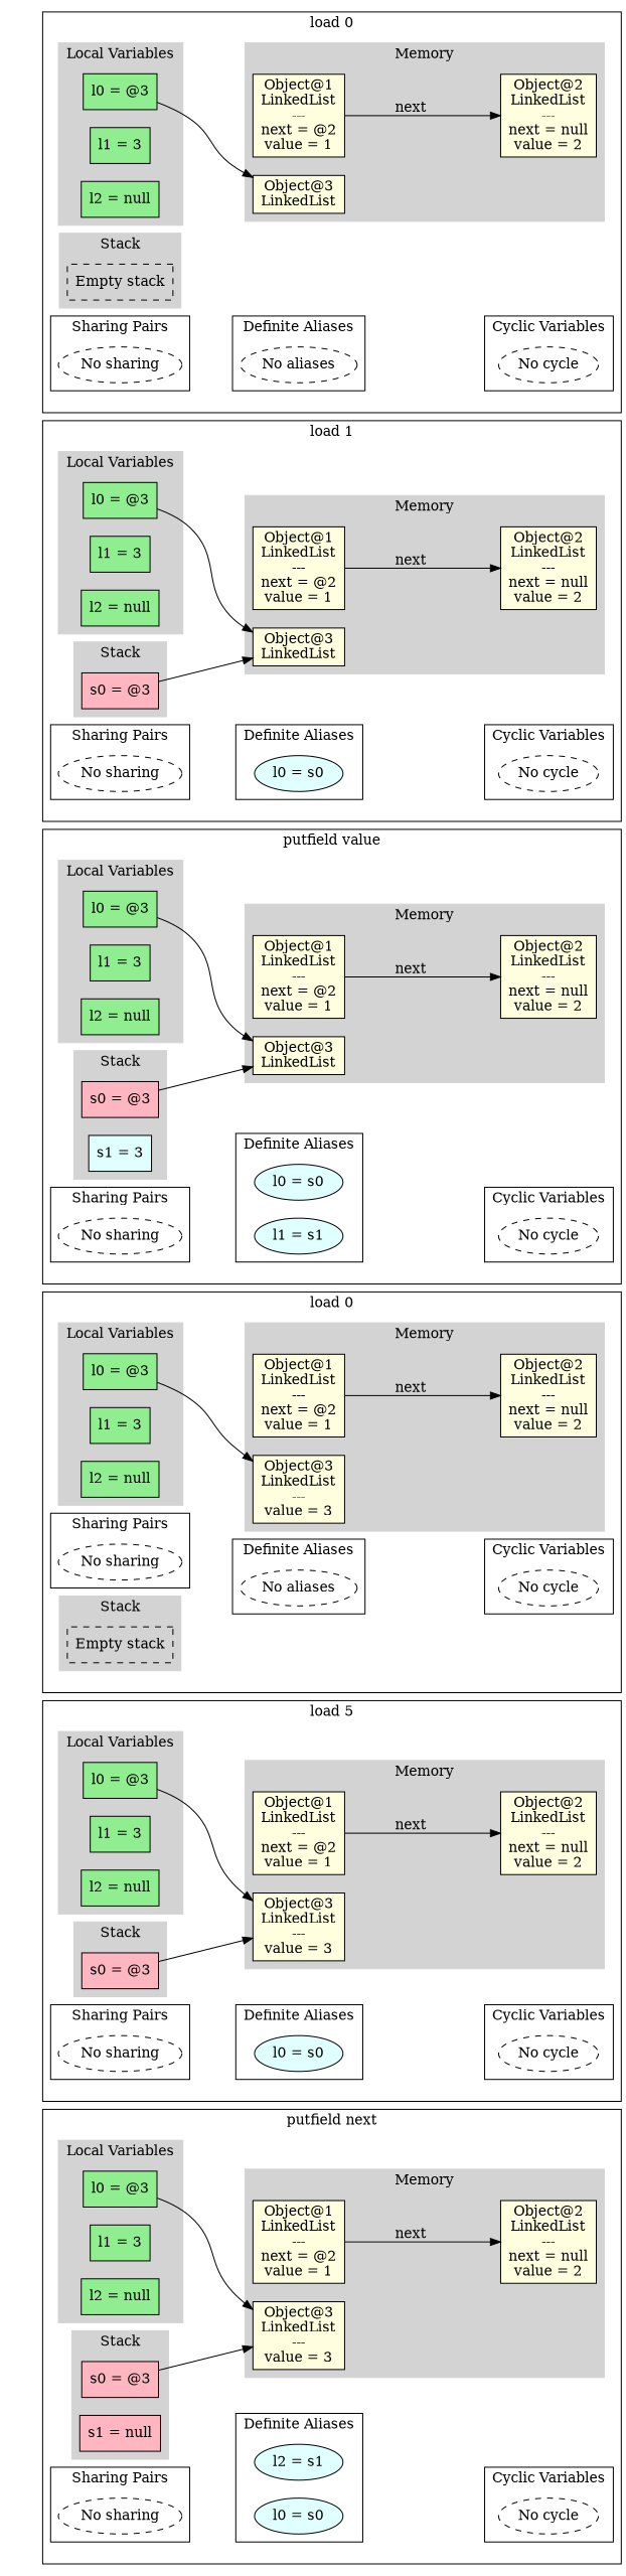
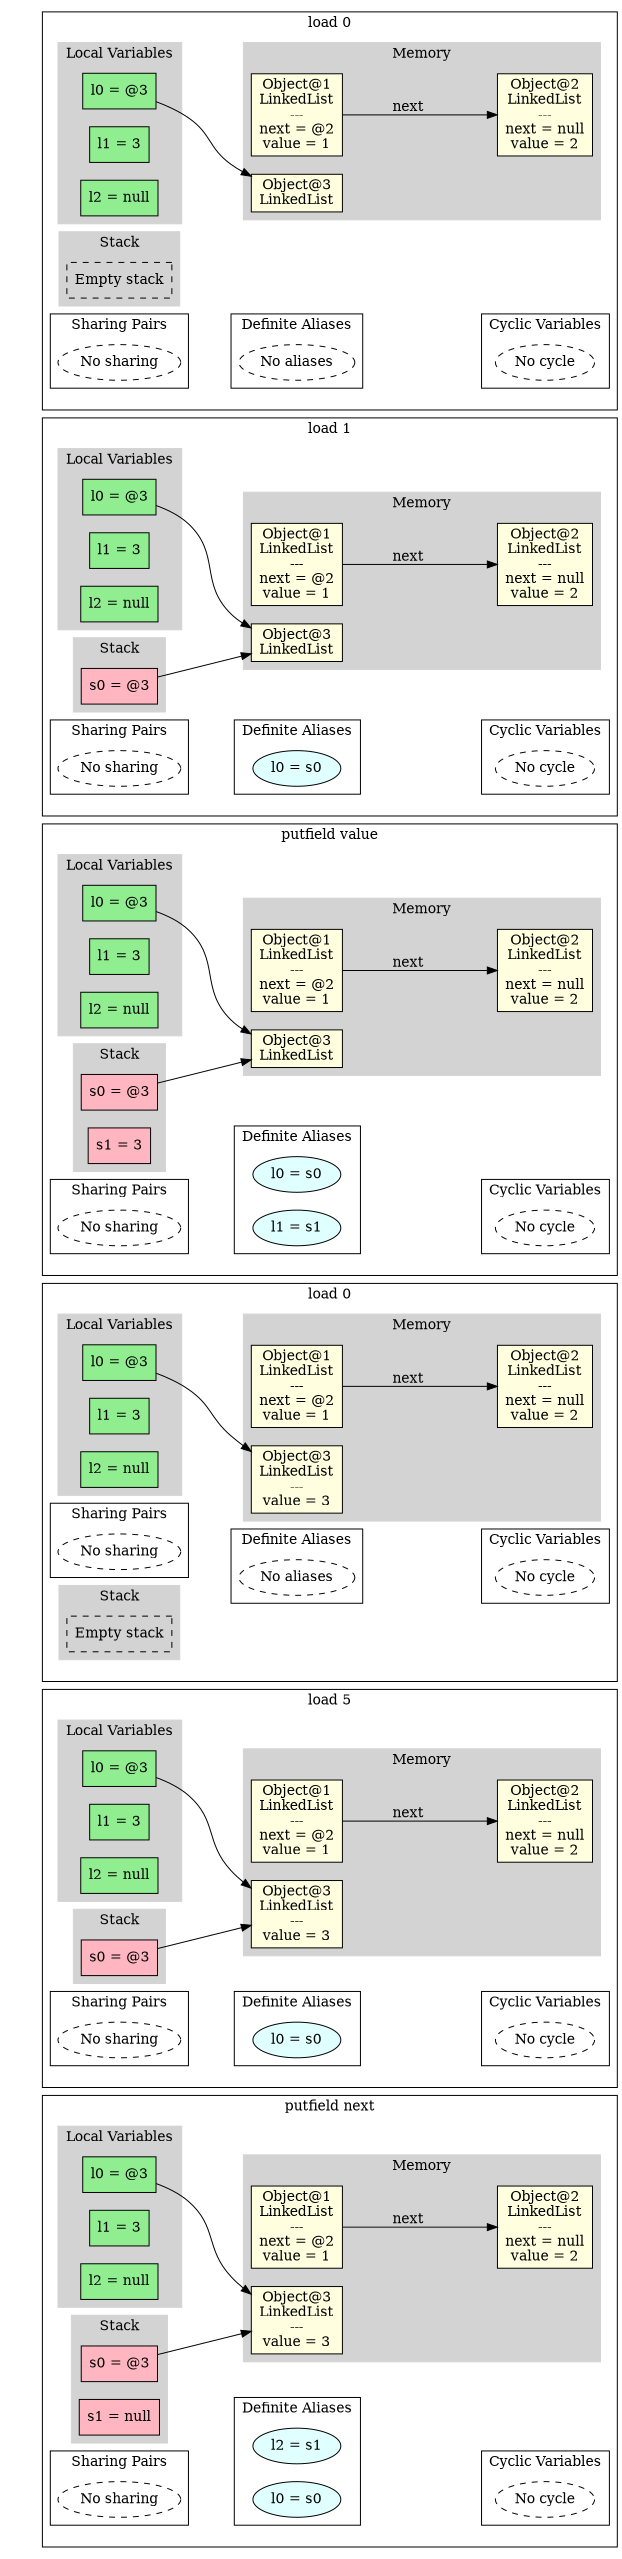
  digraph {
    anchor_start=anchor_57148203210990
    rankdir=LR
    node [fillcolor=lightgreen shape=box style=filled]
    edge [style=invis]
    anchor [fillcolor=lightblue height=0 shape=point style=invis width=0]
    n2 [label="l0 = @3"]
    n3 [label="l1 = 3"]
    n4 [label="l2 = null"]
    n5 [fillcolor=white label="Empty stack" style=dashed]
    n6 [fillcolor=lightyellow label="Object@1\nLinkedList\n---\nnext = @2\nvalue = 1\n"]
    n7 [fillcolor=lightyellow label="Object@2\nLinkedList\n---\nnext = null\nvalue = 2\n"]
    n8 [fillcolor=lightyellow label="Object@3\nLinkedList"]
    n9 [fillcolor=white label="No sharing" shape=ellipse style=dashed]
    n10 [fillcolor=white label="No aliases" shape=ellipse style=dashed]
    n11 [fillcolor=white label="No cycle" shape=ellipse style=dashed]
    anchor_57148189447248 [fillcolor=lightblue shape=point style=invis]
    n13 [label="l0 = @3"]
    n14 [label="l1 = 3"]
    n15 [label="l2 = null"]
    n16 [fillcolor=lightpink label="s0 = @3"]
    n17 [fillcolor=lightyellow label="Object@1\nLinkedList\n---\nnext = @2\nvalue = 1\n"]
    n18 [fillcolor=lightyellow label="Object@2\nLinkedList\n---\nnext = null\nvalue = 2\n"]
    n19 [fillcolor=lightyellow label="Object@3\nLinkedList"]
    n20 [fillcolor=white label="No sharing" shape=ellipse style=dashed]
    n21 [fillcolor=lightcyan label="l0 = s0" shape=ellipse]
    n22 [fillcolor=white label="No cycle" shape=ellipse style=dashed]
    anchor_57148190231579 [fillcolor=lightblue shape=point style=invis]
    n24 [label="l0 = @3"]
    n25 [label="l1 = 3"]
    n26 [label="l2 = null"]
    n27 [fillcolor=lightpink label="s0 = @3"]
-   n28 [fillcolor=lightcyan label="s1 = 3"]
+   n28 [fillcolor=lightpink label="s1 = 3"]
    n29 [fillcolor=lightyellow label="Object@1\nLinkedList\n---\nnext = @2\nvalue = 1\n"]
    n30 [fillcolor=lightyellow label="Object@2\nLinkedList\n---\nnext = null\nvalue = 2\n"]
    n31 [fillcolor=lightyellow label="Object@3\nLinkedList"]
    n32 [fillcolor=white label="No sharing" shape=ellipse style=dashed]
    n33 [fillcolor=lightcyan label="l0 = s0" shape=ellipse]
    n34 [fillcolor=lightcyan label="l1 = s1" shape=ellipse]
    n35 [fillcolor=white label="No cycle" shape=ellipse style=dashed]
    anchor_57148194045750 [fillcolor=lightblue shape=point style=invis]
    n37 [fillcolor=white label="No cycle" shape=ellipse style=dashed]
    n38 [label="l0 = @3"]
    n39 [label="l1 = 3"]
    n40 [label="l2 = null"]
    n41 [fillcolor=white label="No sharing" shape=ellipse style=dashed]
    n42 [fillcolor=white label="Empty stack" style=dashed]
    n43 [fillcolor=lightyellow label="Object@1\nLinkedList\n---\nnext = @2\nvalue = 1\n"]
    n44 [fillcolor=lightyellow label="Object@2\nLinkedList\n---\nnext = null\nvalue = 2\n"]
    n45 [fillcolor=lightyellow label="Object@3\nLinkedList\n---\nvalue = 3\n"]
    n46 [fillcolor=white label="No aliases" shape=ellipse style=dashed]
    anchor_57148197113576 [fillcolor=lightblue shape=point style=invis]
    n48 [label="l0 = @3"]
    n49 [label="l1 = 3"]
    n50 [label="l2 = null"]
    n51 [fillcolor=lightpink label="s0 = @3"]
    n52 [fillcolor=lightyellow label="Object@1\nLinkedList\n---\nnext = @2\nvalue = 1\n"]
    n53 [fillcolor=lightyellow label="Object@2\nLinkedList\n---\nnext = null\nvalue = 2\n"]
    n54 [fillcolor=lightyellow label="Object@3\nLinkedList\n---\nvalue = 3\n"]
    n55 [fillcolor=white label="No sharing" shape=ellipse style=dashed]
    n56 [fillcolor=lightcyan label="l0 = s0" shape=ellipse]
    n57 [fillcolor=white label="No cycle" shape=ellipse style=dashed]
    anchor_57148199045035 [fillcolor=lightblue shape=point style=invis]
    n59 [label="l0 = @3"]
    n60 [label="l1 = 3"]
    n61 [label="l2 = null"]
    n62 [fillcolor=lightpink label="s0 = @3"]
    n63 [fillcolor=lightpink label="s1 = null"]
    n64 [fillcolor=lightyellow label="Object@1\nLinkedList\n---\nnext = @2\nvalue = 1\n"]
    n65 [fillcolor=lightyellow label="Object@2\nLinkedList\n---\nnext = null\nvalue = 2\n"]
    n66 [fillcolor=lightyellow label="Object@3\nLinkedList\n---\nvalue = 3\n"]
    n67 [fillcolor=white label="No sharing" shape=ellipse style=dashed]
    n68 [fillcolor=lightcyan label="l2 = s1" shape=ellipse]
    n69 [fillcolor=lightcyan label="l0 = s0" shape=ellipse]
    n70 [fillcolor=white label="No cycle" shape=ellipse style=dashed]
    anchor_57148203210990 [fillcolor=lightblue shape=point style=invis]
    anchor_start [fillcolor=lightblue shape=point style=invis]
    subgraph cluster_1 {
      style=invis
      anchor
    }
    subgraph cluster_2 {
      label="load 0"
      anchor_57148189447248
      subgraph cluster_3 {
        color=lightgrey
        label="Local Variables"
        style=filled
        n2
        n3
        n4
      }
      subgraph cluster_4 {
        color=lightgrey
        label=Stack
        style=filled
        n5
      }
      subgraph cluster_5 {
        color=lightgrey
        label=Memory
        style=filled
        n6
        n7
        n8
      }
      subgraph cluster_6 {
        label="Sharing Pairs"
        n9
      }
      subgraph cluster_7 {
        label="Definite Aliases"
        n10
      }
      subgraph cluster_8 {
        label="Cyclic Variables"
        n11
      }
    }
    subgraph cluster_9 {
      label="load 1"
      anchor_57148190231579
      subgraph cluster_10 {
        color=lightgrey
        label="Local Variables"
        style=filled
        n13
        n14
        n15
      }
      subgraph cluster_11 {
        color=lightgrey
        label=Stack
        style=filled
        n16
      }
      subgraph cluster_12 {
        color=lightgrey
        label=Memory
        style=filled
        n17
        n18
        n19
      }
      subgraph cluster_13 {
        label="Sharing Pairs"
        n20
      }
      subgraph cluster_14 {
        label="Definite Aliases"
        n21
      }
      subgraph cluster_15 {
        label="Cyclic Variables"
        n22
      }
    }
    subgraph cluster_16 {
      label="putfield value"
      anchor_57148194045750
      subgraph cluster_17 {
        color=lightgrey
        label="Local Variables"
        style=filled
        n24
        n25
        n26
      }
      subgraph cluster_18 {
        color=lightgrey
        label=Stack
        style=filled
        n27
        n28
      }
      subgraph cluster_19 {
        color=lightgrey
        label=Memory
        style=filled
        n29
        n30
        n31
      }
      subgraph cluster_20 {
        label="Sharing Pairs"
        n32
      }
      subgraph cluster_21 {
        label="Definite Aliases"
        n33
        n34
      }
      subgraph cluster_22 {
        label="Cyclic Variables"
        n35
      }
    }
    subgraph cluster_23 {
      label="load 0"
      anchor_57148197113576
      subgraph cluster_24 {
        label="Cyclic Variables"
        n37
      }
      subgraph cluster_25 {
        color=lightgrey
        label="Local Variables"
        style=filled
        n38
        n39
        n40
      }
      subgraph cluster_26 {
        label="Sharing Pairs"
        n41
      }
      subgraph cluster_27 {
        color=lightgrey
        label=Stack
        style=filled
        n42
      }
      subgraph cluster_28 {
        color=lightgrey
        label=Memory
        style=filled
        n43
        n44
        n45
      }
      subgraph cluster_29 {
        label="Definite Aliases"
        n46
      }
    }
    subgraph cluster_30 {
      label="load 5"
      anchor_57148199045035
      subgraph cluster_31 {
        color=lightgrey
        label="Local Variables"
        style=filled
        n48
        n49
        n50
      }
      subgraph cluster_32 {
        color=lightgrey
        label=Stack
        style=filled
        n51
      }
      subgraph cluster_33 {
        color=lightgrey
        label=Memory
        style=filled
        n52
        n53
        n54
      }
      subgraph cluster_34 {
        label="Sharing Pairs"
        n55
      }
      subgraph cluster_35 {
        label="Definite Aliases"
        n56
      }
      subgraph cluster_36 {
        label="Cyclic Variables"
        n57
      }
    }
    subgraph cluster_37 {
      label="putfield next"
      anchor_57148203210990
      subgraph cluster_38 {
        color=lightgrey
        label="Local Variables"
        style=filled
        n59
        n60
        n61
      }
      subgraph cluster_39 {
        color=lightgrey
        label=Stack
        style=filled
        n62
        n63
      }
      subgraph cluster_40 {
        color=lightgrey
        label=Memory
        style=filled
        n64
        n65
        n66
      }
      subgraph cluster_41 {
        label="Sharing Pairs"
        n67
      }
      subgraph cluster_42 {
        label="Definite Aliases"
        n68
        n69
      }
      subgraph cluster_43 {
        label="Cyclic Variables"
        n70
      }
    }
    n2 -> n8 [style=""]
    n6 -> n7 [label=next style=""]
    n9 -> n10 [weight=10]
    n10 -> n11 [weight=10]
    n13 -> n19 [style=""]
    n16 -> n19 [style=""]
    n17 -> n18 [label=next style=""]
    n20 -> n21 [weight=10]
    n21 -> n22 [weight=10]
    n24 -> n31 [style=""]
    n27 -> n31 [style=""]
    n29 -> n30 [label=next style=""]
    n32 -> n34 [weight=10]
    n34 -> n35 [weight=10]
    n38 -> n45 [style=""]
    n41 -> n46 [weight=10]
    n43 -> n44 [label=next style=""]
    n46 -> n37 [weight=10]
    n48 -> n54 [style=""]
    n51 -> n54 [style=""]
    n52 -> n53 [label=next style=""]
    n55 -> n56 [weight=10]
    n56 -> n57 [weight=10]
    n59 -> n66 [style=""]
    n62 -> n66 [style=""]
    n64 -> n65 [label=next style=""]
    n67 -> n69 [weight=10]
    n69 -> n70 [weight=10]
    anchor_start -> anchor_57148189447248
    anchor_start -> anchor_57148190231579
    anchor_start -> anchor_57148194045750
    anchor_start -> anchor_57148197113576
    anchor_start -> anchor_57148199045035
    anchor_start -> anchor_57148203210990
  }
